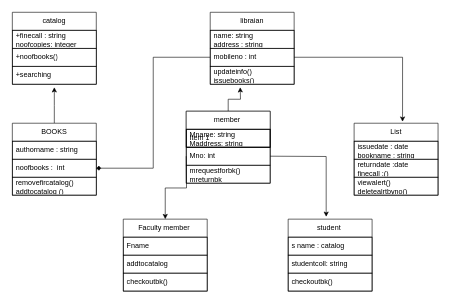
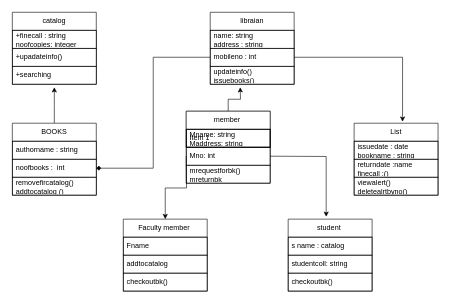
  <mxCell id="0" />
  <mxCell id="1" parent="0" />
  <mxCell id="2" value="List" style="swimlane;fontStyle=0;childLayout=stackLayout;horizontal=1;startSize=30;horizontalStack=0;resizeParent=1;resizeParentMax=0;resizeLast=0;collapsible=1;marginBottom=0;whiteSpace=wrap;html=1;strokeColor=light-dark(#000000,#000000);fontColor=light-dark(#000000,#000000);" vertex="1" parent="1"><mxGeometry x="310" y="185" width="140" height="120" as="geometry" /></mxCell>
  <mxCell id="3" value="Item 1" style="text;align=left;verticalAlign=middle;spacingLeft=4;spacingRight=4;overflow=hidden;points=[[0,0.5],[1,0.5]];portConstraint=eastwest;rotatable=0;whiteSpace=wrap;html=1;strokeColor=light-dark(#000000,#000000);fontColor=light-dark(#000000,#000000);" vertex="1" parent="2"><mxGeometry y="30" width="140" height="30" as="geometry" /></mxCell>
  <mxCell id="4" value="Mno: int&amp;nbsp;" style="text;align=left;verticalAlign=middle;spacingLeft=4;spacingRight=4;overflow=hidden;points=[[0,0.5],[1,0.5]];portConstraint=eastwest;rotatable=0;whiteSpace=wrap;html=1;strokeColor=light-dark(#000000,#000000);fontColor=light-dark(#000000,#000000);" vertex="1" parent="2"><mxGeometry y="60" width="140" height="30" as="geometry" /></mxCell>
  <mxCell id="5" value="mrequestforbk()&lt;div&gt;mreturnbk&lt;/div&gt;" style="text;align=left;verticalAlign=middle;spacingLeft=4;spacingRight=4;overflow=hidden;points=[[0,0.5],[1,0.5]];portConstraint=eastwest;rotatable=0;whiteSpace=wrap;html=1;strokeColor=light-dark(#000000,#000000);fontColor=light-dark(#000000,#000000);" vertex="1" parent="2"><mxGeometry y="90" width="140" height="30" as="geometry" /></mxCell>
  <mxCell id="6" style="edgeStyle=orthogonalEdgeStyle;rounded=0;orthogonalLoop=1;jettySize=auto;html=1;strokeColor=light-dark(#000000,#000000);fontColor=light-dark(#000000,#000000);" edge="1" parent="1" source="7"><mxGeometry relative="1" as="geometry"><mxPoint x="400" y="145" as="targetPoint" /></mxGeometry></mxCell>
  <mxCell id="7" value="member&amp;nbsp;" style="swimlane;fontStyle=0;childLayout=stackLayout;horizontal=1;startSize=30;horizontalStack=0;resizeParent=1;resizeParentMax=0;resizeLast=0;collapsible=1;marginBottom=0;whiteSpace=wrap;html=1;strokeColor=light-dark(#000000,#000000);fontColor=light-dark(#000000,#000000);" vertex="1" parent="1"><mxGeometry x="310" y="185" width="140" height="60" as="geometry" /></mxCell>
  <mxCell id="8" value="Mname: string&amp;nbsp;&lt;div&gt;Maddress: string&lt;/div&gt;" style="text;align=left;verticalAlign=middle;spacingLeft=4;spacingRight=4;overflow=hidden;points=[[0,0.5],[1,0.5]];portConstraint=eastwest;rotatable=0;whiteSpace=wrap;html=1;strokeColor=light-dark(#000000,#000000);fontColor=light-dark(#000000,#000000);" vertex="1" parent="7"><mxGeometry y="30" width="140" height="30" as="geometry" /></mxCell>
  <mxCell id="9" style="edgeStyle=orthogonalEdgeStyle;rounded=0;orthogonalLoop=1;jettySize=auto;html=1;strokeColor=light-dark(#000000,#000000);fontColor=light-dark(#000000,#000000);" edge="1" parent="1" source="10"><mxGeometry relative="1" as="geometry"><mxPoint x="90" y="145" as="targetPoint" /></mxGeometry></mxCell>
  <mxCell id="10" value="BOOKS" style="swimlane;fontStyle=0;childLayout=stackLayout;horizontal=1;startSize=30;horizontalStack=0;resizeParent=1;resizeParentMax=0;resizeLast=0;collapsible=1;marginBottom=0;whiteSpace=wrap;html=1;strokeColor=light-dark(#000000,#000000);fontColor=light-dark(#000000,#000000);" vertex="1" parent="1"><mxGeometry x="20" y="205" width="140" height="120" as="geometry" /></mxCell>
  <mxCell id="11" value="authorname : string&amp;nbsp;" style="text;align=left;verticalAlign=middle;spacingLeft=4;spacingRight=4;overflow=hidden;points=[[0,0.5],[1,0.5]];portConstraint=eastwest;rotatable=0;whiteSpace=wrap;html=1;strokeColor=light-dark(#000000,#000000);fontColor=light-dark(#000000,#000000);" vertex="1" parent="10"><mxGeometry y="30" width="140" height="30" as="geometry" /></mxCell>
  <mxCell id="12" value="noofbooks :&amp;nbsp; int&amp;nbsp;" style="text;align=left;verticalAlign=middle;spacingLeft=4;spacingRight=4;overflow=hidden;points=[[0,0.5],[1,0.5]];portConstraint=eastwest;rotatable=0;whiteSpace=wrap;html=1;strokeColor=light-dark(#000000,#000000);fontColor=light-dark(#000000,#000000);" vertex="1" parent="10"><mxGeometry y="60" width="140" height="30" as="geometry" /></mxCell>
  <mxCell id="13" value="removefircatalog()&lt;br&gt;addtocatalog ()" style="text;align=left;verticalAlign=middle;spacingLeft=4;spacingRight=4;overflow=hidden;points=[[0,0.5],[1,0.5]];portConstraint=eastwest;rotatable=0;whiteSpace=wrap;html=1;strokeColor=light-dark(#000000,#000000);fontColor=light-dark(#000000,#000000);" vertex="1" parent="10"><mxGeometry y="90" width="140" height="30" as="geometry" /></mxCell>
  <mxCell id="14" value="catalog" style="swimlane;fontStyle=0;childLayout=stackLayout;horizontal=1;startSize=30;horizontalStack=0;resizeParent=1;resizeParentMax=0;resizeLast=0;collapsible=1;marginBottom=0;whiteSpace=wrap;html=1;strokeColor=light-dark(#000000,#000000);" vertex="1" parent="1"><mxGeometry x="20" y="20" width="140" height="120" as="geometry" /></mxCell>
  <mxCell id="15" value="+finecall : string&amp;nbsp;&lt;div&gt;noofcopies: integer&amp;nbsp;&lt;/div&gt;" style="text;align=left;verticalAlign=middle;spacingLeft=4;spacingRight=4;overflow=hidden;points=[[0,0.5],[1,0.5]];portConstraint=eastwest;rotatable=0;whiteSpace=wrap;html=1;strokeColor=light-dark(#000000,#000000);fontColor=light-dark(#000000,#000000);" vertex="1" parent="14"><mxGeometry y="30" width="140" height="30" as="geometry" /></mxCell>
- <mxCell id="16" value="+noofbooks()" style="text;align=left;verticalAlign=middle;spacingLeft=4;spacingRight=4;overflow=hidden;points=[[0,0.5],[1,0.5]];portConstraint=eastwest;rotatable=0;whiteSpace=wrap;html=1;strokeColor=light-dark(#000000,#000000);fontColor=light-dark(#000000,#000000);" vertex="1" parent="14"><mxGeometry y="60" width="140" height="30" as="geometry" /></mxCell>
+ <mxCell id="16" value="+upadateinfo()" style="text;align=left;verticalAlign=middle;spacingLeft=4;spacingRight=4;overflow=hidden;points=[[0,0.5],[1,0.5]];portConstraint=eastwest;rotatable=0;whiteSpace=wrap;html=1;strokeColor=light-dark(#000000,#000000);fontColor=light-dark(#000000,#000000);" vertex="1" parent="14"><mxGeometry y="60" width="140" height="30" as="geometry" /></mxCell>
  <mxCell id="17" value="+searching&amp;nbsp;" style="text;align=left;verticalAlign=middle;spacingLeft=4;spacingRight=4;overflow=hidden;points=[[0,0.5],[1,0.5]];portConstraint=eastwest;rotatable=0;whiteSpace=wrap;html=1;strokeColor=light-dark(#000000,#000000);fontColor=light-dark(#000000,#000000);" vertex="1" parent="14"><mxGeometry y="90" width="140" height="30" as="geometry" /></mxCell>
  <mxCell id="18" value="List" style="swimlane;fontStyle=0;childLayout=stackLayout;horizontal=1;startSize=30;horizontalStack=0;resizeParent=1;resizeParentMax=0;resizeLast=0;collapsible=1;marginBottom=0;whiteSpace=wrap;html=1;strokeColor=light-dark(#000000,#000000);fontColor=light-dark(#000000,#000000);" vertex="1" parent="1"><mxGeometry x="590" y="205" width="140" height="120" as="geometry" /></mxCell>
  <mxCell id="19" value="issuedate : date&amp;nbsp;&amp;nbsp;&lt;div&gt;bookname : string&amp;nbsp;&lt;/div&gt;" style="text;align=left;verticalAlign=middle;spacingLeft=4;spacingRight=4;overflow=hidden;points=[[0,0.5],[1,0.5]];portConstraint=eastwest;rotatable=0;whiteSpace=wrap;html=1;strokeColor=light-dark(#000000,#000000);fontColor=light-dark(#000000,#000000);" vertex="1" parent="18"><mxGeometry y="30" width="140" height="30" as="geometry" /></mxCell>
- <mxCell id="20" value="returndate :date&amp;nbsp;&lt;div&gt;finecall :()&lt;/div&gt;" style="text;align=left;verticalAlign=middle;spacingLeft=4;spacingRight=4;overflow=hidden;points=[[0,0.5],[1,0.5]];portConstraint=eastwest;rotatable=0;whiteSpace=wrap;html=1;strokeColor=light-dark(#000000,#000000);fontColor=light-dark(#000000,#000000);" vertex="1" parent="18"><mxGeometry y="60" width="140" height="30" as="geometry" /></mxCell>
+ <mxCell id="20" value="returndate :name&amp;nbsp;&lt;div&gt;finecall :()&lt;/div&gt;" style="text;align=left;verticalAlign=middle;spacingLeft=4;spacingRight=4;overflow=hidden;points=[[0,0.5],[1,0.5]];portConstraint=eastwest;rotatable=0;whiteSpace=wrap;html=1;strokeColor=light-dark(#000000,#000000);fontColor=light-dark(#000000,#000000);" vertex="1" parent="18"><mxGeometry y="60" width="140" height="30" as="geometry" /></mxCell>
  <mxCell id="21" value="viewalert()&lt;div&gt;deletealrtbyno()&lt;/div&gt;" style="text;align=left;verticalAlign=middle;spacingLeft=4;spacingRight=4;overflow=hidden;points=[[0,0.5],[1,0.5]];portConstraint=eastwest;rotatable=0;whiteSpace=wrap;html=1;strokeColor=light-dark(#000000,#000000);fontColor=light-dark(#000000,#000000);" vertex="1" parent="18"><mxGeometry y="90" width="140" height="30" as="geometry" /></mxCell>
  <mxCell id="22" value="student&amp;nbsp;" style="swimlane;fontStyle=0;childLayout=stackLayout;horizontal=1;startSize=30;horizontalStack=0;resizeParent=1;resizeParentMax=0;resizeLast=0;collapsible=1;marginBottom=0;whiteSpace=wrap;html=1;strokeColor=light-dark(#000000,#000000);fontColor=light-dark(#000000,#000000);" vertex="1" parent="1"><mxGeometry x="480" y="365" width="140" height="120" as="geometry" /></mxCell>
  <mxCell id="23" value="s name : catalog&amp;nbsp;" style="text;align=left;verticalAlign=middle;spacingLeft=4;spacingRight=4;overflow=hidden;points=[[0,0.5],[1,0.5]];portConstraint=eastwest;rotatable=0;whiteSpace=wrap;html=1;strokeColor=light-dark(#000000,#000000);fontColor=light-dark(#000000,#000000);" vertex="1" parent="22"><mxGeometry y="30" width="140" height="30" as="geometry" /></mxCell>
  <mxCell id="24" value="studentcoll: string&amp;nbsp;" style="text;align=left;verticalAlign=middle;spacingLeft=4;spacingRight=4;overflow=hidden;points=[[0,0.5],[1,0.5]];portConstraint=eastwest;rotatable=0;whiteSpace=wrap;html=1;strokeColor=light-dark(#000000,#000000);fontColor=light-dark(#000000,#000000);" vertex="1" parent="22"><mxGeometry y="60" width="140" height="30" as="geometry" /></mxCell>
  <mxCell id="25" value="checkoutbk()" style="text;align=left;verticalAlign=middle;spacingLeft=4;spacingRight=4;overflow=hidden;points=[[0,0.5],[1,0.5]];portConstraint=eastwest;rotatable=0;whiteSpace=wrap;html=1;strokeColor=light-dark(#000000,#000000);fontColor=light-dark(#000000,#000000);" vertex="1" parent="22"><mxGeometry y="90" width="140" height="30" as="geometry" /></mxCell>
  <mxCell id="26" value="Faculty member&amp;nbsp;" style="swimlane;fontStyle=0;childLayout=stackLayout;horizontal=1;startSize=30;horizontalStack=0;resizeParent=1;resizeParentMax=0;resizeLast=0;collapsible=1;marginBottom=0;whiteSpace=wrap;html=1;strokeColor=light-dark(#000000,#000000);fontColor=light-dark(#000000,#000000);" vertex="1" parent="1"><mxGeometry x="205" y="365" width="140" height="120" as="geometry" /></mxCell>
  <mxCell id="27" value="Fname&amp;nbsp;" style="text;align=left;verticalAlign=middle;spacingLeft=4;spacingRight=4;overflow=hidden;points=[[0,0.5],[1,0.5]];portConstraint=eastwest;rotatable=0;whiteSpace=wrap;html=1;strokeColor=light-dark(#000000,#000000);fontColor=light-dark(#000000,#000000);" vertex="1" parent="26"><mxGeometry y="30" width="140" height="30" as="geometry" /></mxCell>
  <mxCell id="28" value="addtocatalog" style="text;align=left;verticalAlign=middle;spacingLeft=4;spacingRight=4;overflow=hidden;points=[[0,0.5],[1,0.5]];portConstraint=eastwest;rotatable=0;whiteSpace=wrap;html=1;strokeColor=light-dark(#000000,#000000);fontColor=light-dark(#000000,#000000);" vertex="1" parent="26"><mxGeometry y="60" width="140" height="30" as="geometry" /></mxCell>
  <mxCell id="29" value="checkoutbk()" style="text;align=left;verticalAlign=middle;spacingLeft=4;spacingRight=4;overflow=hidden;points=[[0,0.5],[1,0.5]];portConstraint=eastwest;rotatable=0;whiteSpace=wrap;html=1;strokeColor=light-dark(#000000,#000000);fontColor=light-dark(#000000,#000000);" vertex="1" parent="26"><mxGeometry y="90" width="140" height="30" as="geometry" /></mxCell>
  <mxCell id="30" value="libraian" style="swimlane;fontStyle=0;childLayout=stackLayout;horizontal=1;startSize=30;horizontalStack=0;resizeParent=1;resizeParentMax=0;resizeLast=0;collapsible=1;marginBottom=0;whiteSpace=wrap;html=1;strokeColor=light-dark(#000000,#000000);" vertex="1" parent="1"><mxGeometry x="350" y="20" width="140" height="120" as="geometry" /></mxCell>
  <mxCell id="31" value="name: string&amp;nbsp;&lt;div&gt;address : string&amp;nbsp;&lt;/div&gt;" style="text;align=left;verticalAlign=middle;spacingLeft=4;spacingRight=4;overflow=hidden;points=[[0,0.5],[1,0.5]];portConstraint=eastwest;rotatable=0;whiteSpace=wrap;html=1;strokeColor=light-dark(#000000,#000000);fontColor=light-dark(#000000,#000000);" vertex="1" parent="30"><mxGeometry y="30" width="140" height="30" as="geometry" /></mxCell>
  <mxCell id="32" value="mobileno : int&amp;nbsp;" style="text;align=left;verticalAlign=middle;spacingLeft=4;spacingRight=4;overflow=hidden;points=[[0,0.5],[1,0.5]];portConstraint=eastwest;rotatable=0;whiteSpace=wrap;html=1;strokeColor=light-dark(#000000,#000000);fontColor=light-dark(#000000,#000000);" vertex="1" parent="30"><mxGeometry y="60" width="140" height="30" as="geometry" /></mxCell>
  <mxCell id="33" value="updateinfo()&lt;div&gt;issuebooks()&amp;nbsp;&lt;/div&gt;" style="text;align=left;verticalAlign=middle;spacingLeft=4;spacingRight=4;overflow=hidden;points=[[0,0.5],[1,0.5]];portConstraint=eastwest;rotatable=0;whiteSpace=wrap;html=1;strokeColor=light-dark(#000000,#000000);fontColor=light-dark(#000000,#000000);" vertex="1" parent="30"><mxGeometry y="90" width="140" height="30" as="geometry" /></mxCell>
  <mxCell id="34" style="edgeStyle=orthogonalEdgeStyle;rounded=0;orthogonalLoop=1;jettySize=auto;html=1;entryX=1;entryY=0.5;entryDx=0;entryDy=0;strokeColor=light-dark(#000000,#000000);fontColor=light-dark(#000000,#000000);endArrow=diamond;" edge="1" parent="1" source="32" target="12"><mxGeometry relative="1" as="geometry" /></mxCell>
  <mxCell id="35" style="edgeStyle=orthogonalEdgeStyle;rounded=0;orthogonalLoop=1;jettySize=auto;html=1;entryX=0.5;entryY=0;entryDx=0;entryDy=0;strokeColor=light-dark(#000000,#000000);fontColor=light-dark(#000000,#000000);" edge="1" parent="1" target="26"><mxGeometry relative="1" as="geometry"><mxPoint x="310" y="260" as="sourcePoint" /></mxGeometry></mxCell>
  <mxCell id="36" style="edgeStyle=orthogonalEdgeStyle;rounded=0;orthogonalLoop=1;jettySize=auto;html=1;entryX=0.453;entryY=-0.033;entryDx=0;entryDy=0;entryPerimeter=0;strokeColor=light-dark(#000000,#000000);fontColor=light-dark(#000000,#000000);" edge="1" parent="1" target="22"><mxGeometry relative="1" as="geometry"><mxPoint x="450" y="260" as="sourcePoint" /></mxGeometry></mxCell>
  <mxCell id="37" style="edgeStyle=orthogonalEdgeStyle;rounded=0;orthogonalLoop=1;jettySize=auto;html=1;entryX=0.577;entryY=-0.021;entryDx=0;entryDy=0;entryPerimeter=0;strokeColor=light-dark(#000000,#000000);fontColor=light-dark(#000000,#000000);" edge="1" parent="1" source="32" target="18"><mxGeometry relative="1" as="geometry" /></mxCell>
